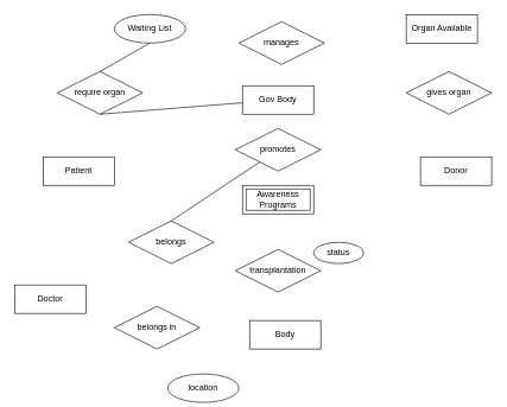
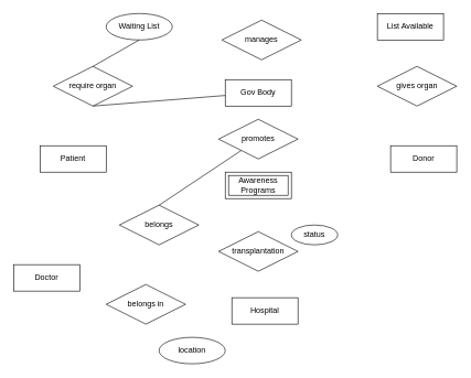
  <mxCell id="0" />
  <mxCell id="1" parent="0" />
  <mxCell id="2" value="Patient" style="whiteSpace=wrap;html=1;align=center;" vertex="1" parent="1"><mxGeometry x="60" y="220" width="100" height="40" as="geometry" /></mxCell>
  <mxCell id="3" value="Donor" style="whiteSpace=wrap;html=1;align=center;" vertex="1" parent="1"><mxGeometry x="590" y="220" width="100" height="40" as="geometry" /></mxCell>
  <mxCell id="4" value="Waiting List" style="ellipse;whiteSpace=wrap;html=1;align=center;" vertex="1" parent="1"><mxGeometry x="160" y="20" width="100" height="40" as="geometry" /></mxCell>
  <mxCell id="5" value="Gov Body" style="whiteSpace=wrap;html=1;align=center;" vertex="1" parent="1"><mxGeometry x="340" y="120" width="100" height="40" as="geometry" /></mxCell>
- <mxCell id="6" value="Organ Available" style="whiteSpace=wrap;html=1;align=center;" vertex="1" parent="1"><mxGeometry x="570" y="20" width="100" height="40" as="geometry" /></mxCell>
- <mxCell id="7" value="Body" style="whiteSpace=wrap;html=1;align=center;" vertex="1" parent="1"><mxGeometry x="350" y="450" width="100" height="40" as="geometry" /></mxCell>
+ <mxCell id="6" value="List Available" style="whiteSpace=wrap;html=1;align=center;" vertex="1" parent="1"><mxGeometry x="570" y="20" width="100" height="40" as="geometry" /></mxCell>
+ <mxCell id="7" value="Hospital" style="whiteSpace=wrap;html=1;align=center;" vertex="1" parent="1"><mxGeometry x="350" y="450" width="100" height="40" as="geometry" /></mxCell>
  <mxCell id="8" value="Awareness Programs" style="shape=ext;margin=3;double=1;whiteSpace=wrap;html=1;align=center;" vertex="1" parent="1"><mxGeometry x="340" y="260" width="100" height="40" as="geometry" /></mxCell>
  <mxCell id="9" value="require organ" style="shape=rhombus;perimeter=rhombusPerimeter;whiteSpace=wrap;html=1;align=center;" vertex="1" parent="1"><mxGeometry x="80" y="100" width="120" height="60" as="geometry" /></mxCell>
  <mxCell id="10" value="" style="endArrow=none;html=1;rounded=0;exitX=0.5;exitY=1;exitDx=0;exitDy=0;" edge="1" parent="1" source="9" target="5"><mxGeometry relative="1" as="geometry"><mxPoint x="310" y="280" as="sourcePoint" /><mxPoint x="470" y="280" as="targetPoint" /></mxGeometry></mxCell>
  <mxCell id="11" value="" style="endArrow=none;html=1;rounded=0;exitX=0.5;exitY=0;exitDx=0;exitDy=0;entryX=0.5;entryY=1;entryDx=0;entryDy=0;" edge="1" parent="1" source="9" target="4"><mxGeometry relative="1" as="geometry"><mxPoint x="150" y="90" as="sourcePoint" /><mxPoint x="310" y="90" as="targetPoint" /></mxGeometry></mxCell>
  <mxCell id="12" value="manages" style="shape=rhombus;perimeter=rhombusPerimeter;whiteSpace=wrap;html=1;align=center;" vertex="1" parent="1"><mxGeometry x="335" y="30" width="120" height="60" as="geometry" /></mxCell>
  <mxCell id="13" value="gives organ" style="shape=rhombus;perimeter=rhombusPerimeter;whiteSpace=wrap;html=1;align=center;" vertex="1" parent="1"><mxGeometry x="570" y="100" width="120" height="60" as="geometry" /></mxCell>
  <mxCell id="14" value="transplantation" style="shape=rhombus;perimeter=rhombusPerimeter;whiteSpace=wrap;html=1;align=center;" vertex="1" parent="1"><mxGeometry x="330" y="350" width="120" height="60" as="geometry" /></mxCell>
  <mxCell id="15" value="promotes" style="shape=rhombus;perimeter=rhombusPerimeter;whiteSpace=wrap;html=1;align=center;" vertex="1" parent="1"><mxGeometry x="330" y="180" width="120" height="60" as="geometry" /></mxCell>
  <mxCell id="16" value="status" style="ellipse;whiteSpace=wrap;html=1;align=center;" vertex="1" parent="1"><mxGeometry x="440" y="340" width="70" height="30" as="geometry" /></mxCell>
  <mxCell id="17" value="belongs" style="shape=rhombus;perimeter=rhombusPerimeter;whiteSpace=wrap;html=1;align=center;" vertex="1" parent="1"><mxGeometry x="180" y="310" width="120" height="60" as="geometry" /></mxCell>
  <mxCell id="18" value="" style="endArrow=none;html=1;rounded=0;exitX=0.5;exitY=0;exitDx=0;exitDy=0;" edge="1" parent="1" source="17" target="15"><mxGeometry relative="1" as="geometry"><mxPoint x="240" y="300" as="sourcePoint" /><mxPoint x="400" y="300" as="targetPoint" /></mxGeometry></mxCell>
  <mxCell id="19" value="Doctor" style="whiteSpace=wrap;html=1;align=center;" vertex="1" parent="1"><mxGeometry x="20" y="400" width="100" height="40" as="geometry" /></mxCell>
- <mxCell id="20" value="location" style="ellipse;whiteSpace=wrap;html=1;align=center;" vertex="1" parent="1"><mxGeometry x="235" y="525" width="100" height="40" as="geometry" /></mxCell>
+ <mxCell id="20" value="location" style="ellipse;whiteSpace=wrap;html=1;align=center;" vertex="1" parent="1"><mxGeometry x="240" y="510" width="100" height="40" as="geometry" /></mxCell>
  <mxCell id="21" value="belongs in" style="shape=rhombus;perimeter=rhombusPerimeter;whiteSpace=wrap;html=1;align=center;" vertex="1" parent="1"><mxGeometry x="160" y="430" width="120" height="60" as="geometry" /></mxCell>
